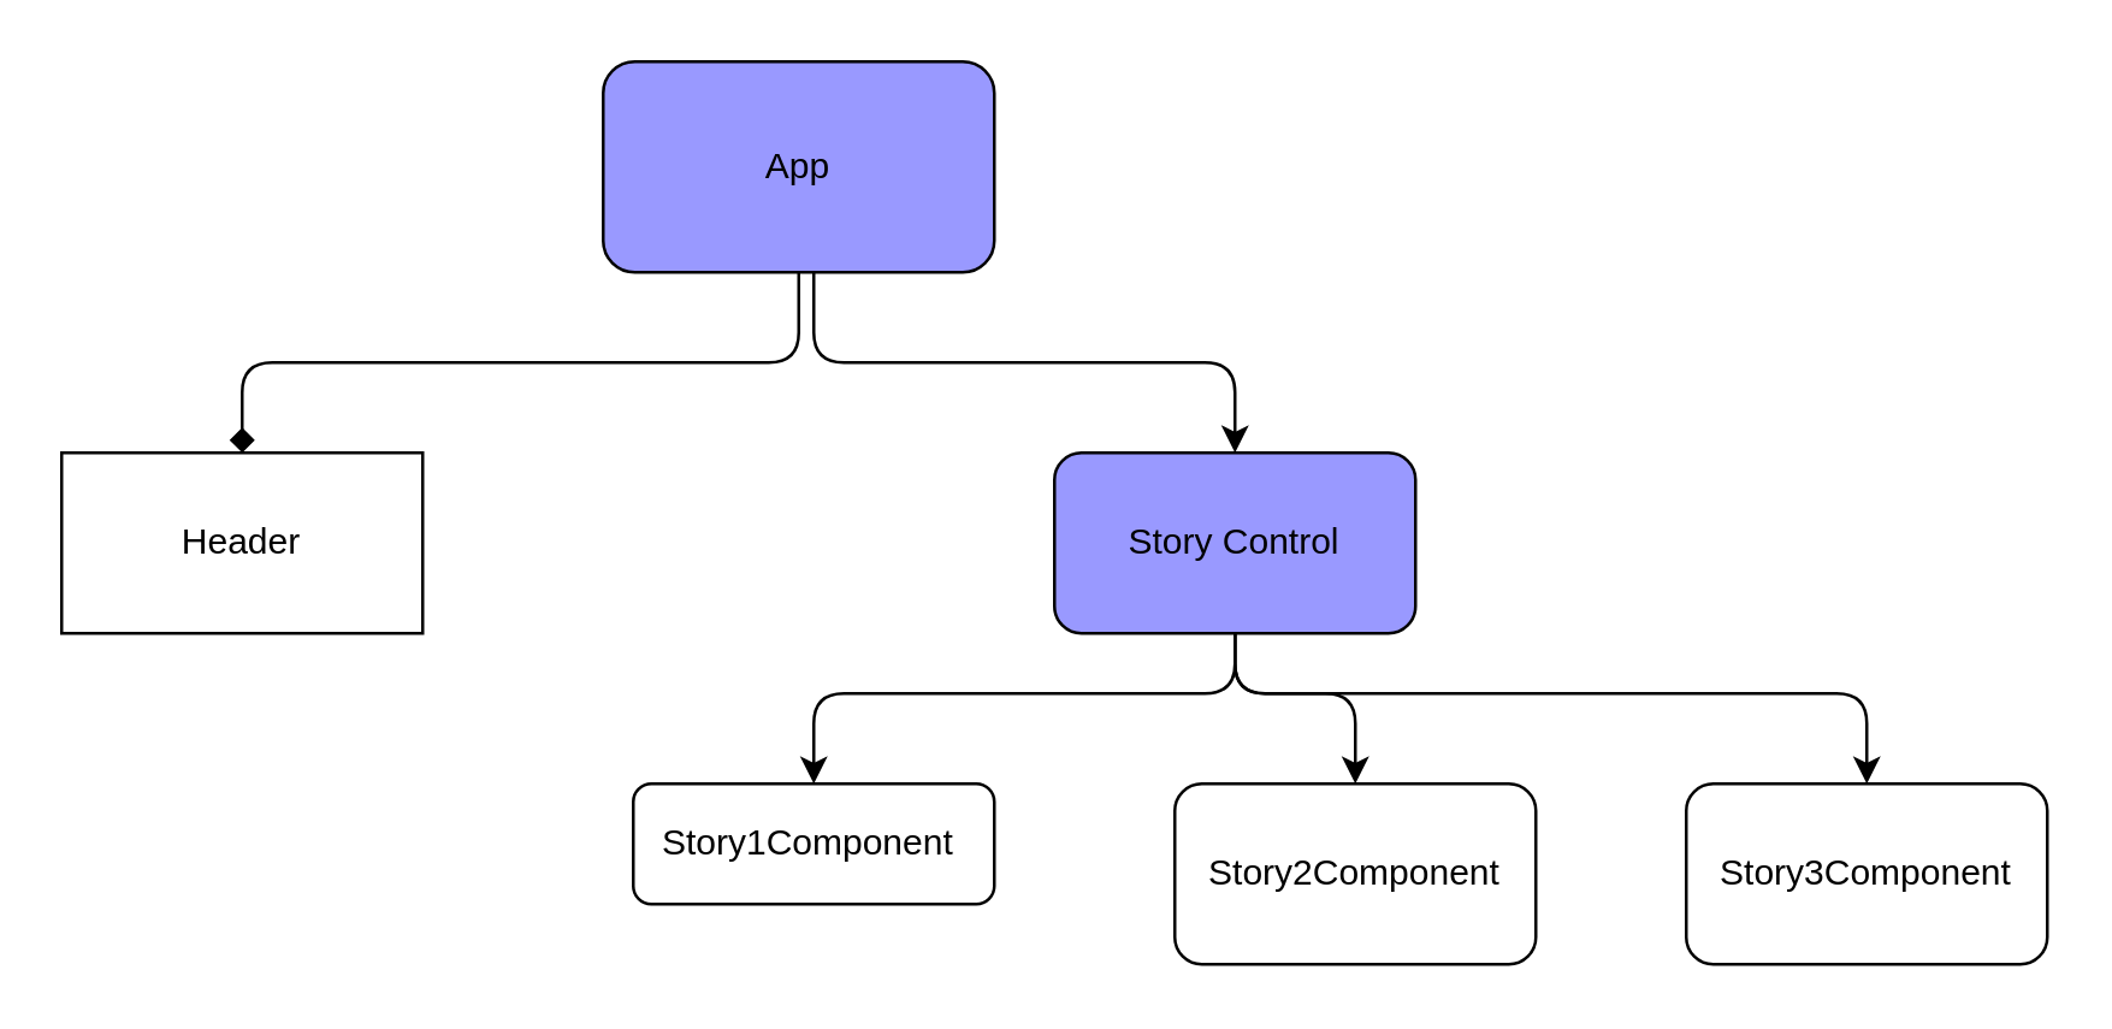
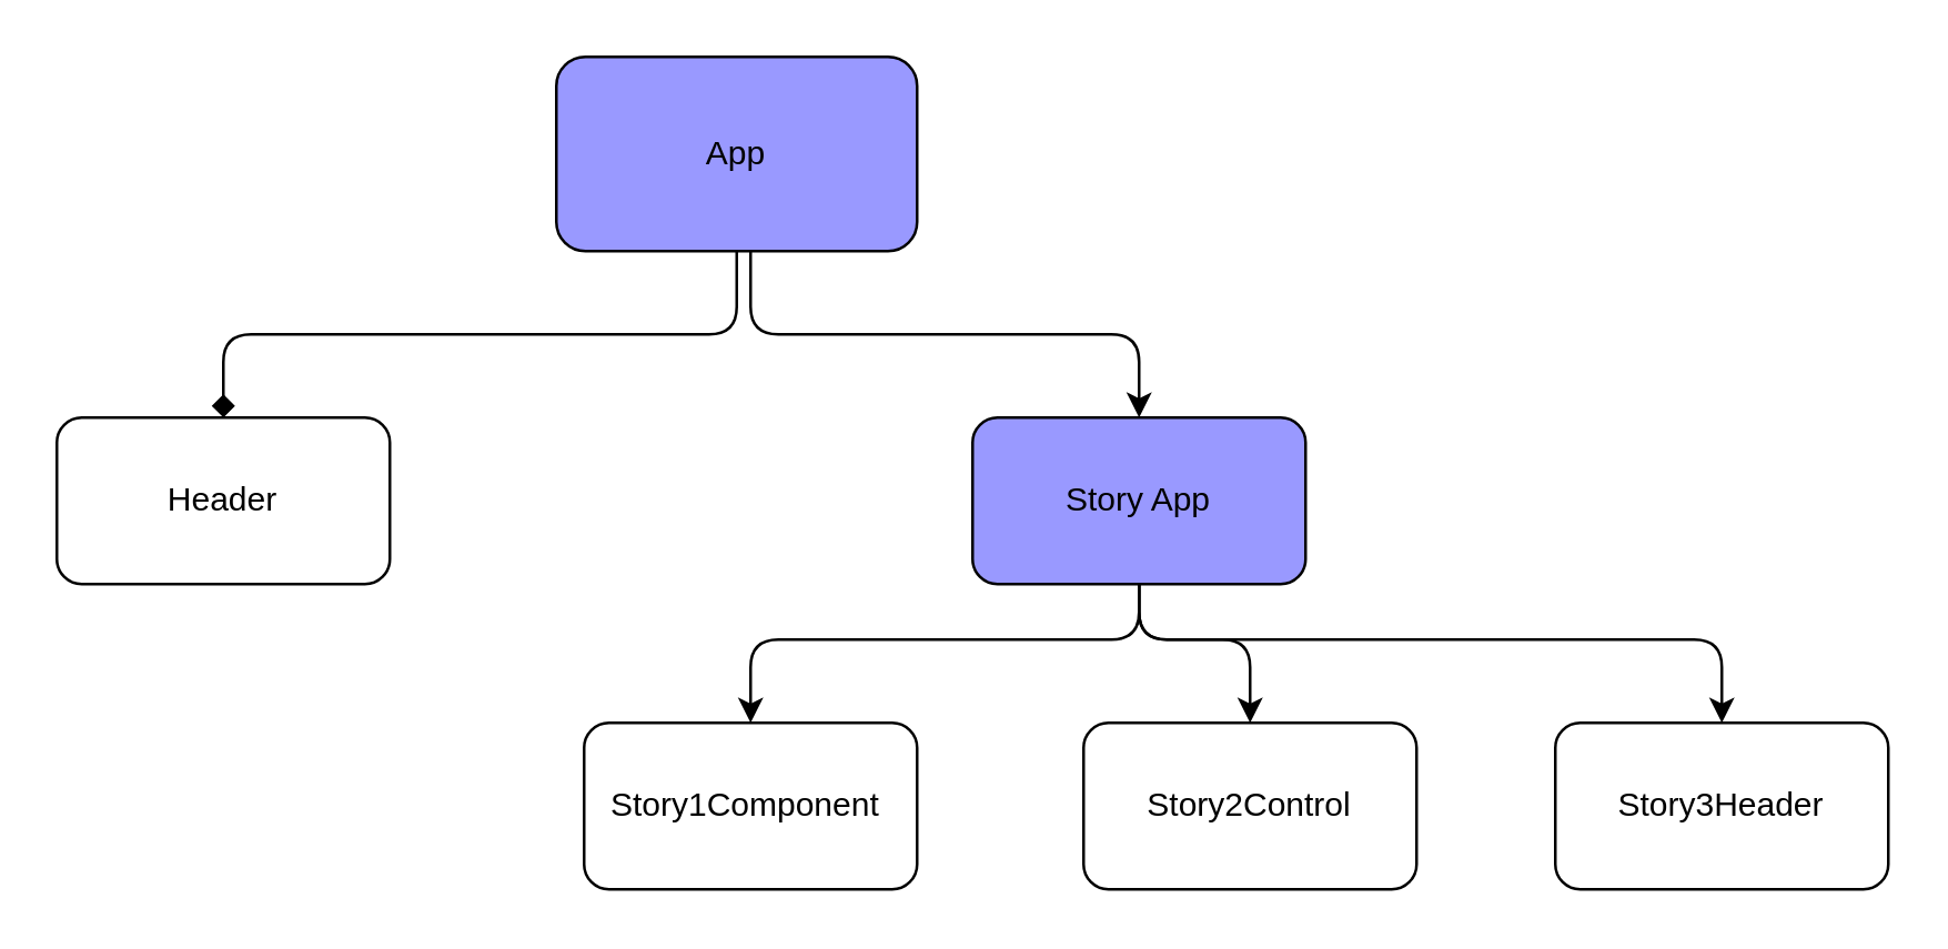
  <mxCell id="0" />
  <mxCell id="1" parent="0" />
  <mxCell id="2" value="App" style="rounded=1;whiteSpace=wrap;html=1;fillColor=#9999ff;" vertex="1" parent="1"><mxGeometry x="200" y="20" width="130" height="70" as="geometry" /></mxCell>
- <mxCell id="3" value="Header" style="whiteSpace=wrap;html=1;rounded=0;" vertex="1" parent="1"><mxGeometry x="20" y="150" width="120" height="60" as="geometry" /></mxCell>
+ <mxCell id="3" value="Header" style="rounded=1;whiteSpace=wrap;html=1;" vertex="1" parent="1"><mxGeometry x="20" y="150" width="120" height="60" as="geometry" /></mxCell>
  <mxCell id="4" value="" style="endArrow=diamond;html=1;exitX=0.5;exitY=1;exitDx=0;exitDy=0;entryX=0.5;entryY=0;entryDx=0;entryDy=0;" edge="1" parent="1" source="2" target="3"><mxGeometry width="50" height="50" relative="1" as="geometry"><mxPoint x="270" y="380" as="sourcePoint" /><mxPoint x="70" y="120" as="targetPoint" /><Array as="points"><mxPoint x="265" y="120" /><mxPoint x="80" y="120" /></Array></mxGeometry></mxCell>
- <mxCell id="5" value="Story Control" style="rounded=1;whiteSpace=wrap;html=1;fillColor=#9999FF;" vertex="1" parent="1"><mxGeometry x="350" y="150" width="120" height="60" as="geometry" /></mxCell>
+ <mxCell id="5" value="Story App" style="rounded=1;whiteSpace=wrap;html=1;fillColor=#9999FF;" vertex="1" parent="1"><mxGeometry x="350" y="150" width="120" height="60" as="geometry" /></mxCell>
  <mxCell id="6" value="" style="endArrow=classic;html=1;entryX=0.5;entryY=0;entryDx=0;entryDy=0;" edge="1" parent="1" target="5"><mxGeometry width="50" height="50" relative="1" as="geometry"><mxPoint x="270" y="90" as="sourcePoint" /><mxPoint x="320" y="330" as="targetPoint" /><Array as="points"><mxPoint x="270" y="120" /><mxPoint x="410" y="120" /></Array></mxGeometry></mxCell>
- <mxCell id="7" value="Story1Component&amp;nbsp;" style="rounded=1;whiteSpace=wrap;html=1;" vertex="1" parent="1"><mxGeometry x="210" y="260" width="120" height="40" as="geometry" /></mxCell>
- <mxCell id="8" value="Story2Component" style="rounded=1;whiteSpace=wrap;html=1;" vertex="1" parent="1"><mxGeometry x="390" y="260" width="120" height="60" as="geometry" /></mxCell>
- <mxCell id="9" value="Story3Component" style="rounded=1;whiteSpace=wrap;html=1;" vertex="1" parent="1"><mxGeometry x="560" y="260" width="120" height="60" as="geometry" /></mxCell>
+ <mxCell id="7" value="Story1Component&amp;nbsp;" style="rounded=1;whiteSpace=wrap;html=1;" vertex="1" parent="1"><mxGeometry x="210" y="260" width="120" height="60" as="geometry" /></mxCell>
+ <mxCell id="8" value="Story2Control" style="rounded=1;whiteSpace=wrap;html=1;" vertex="1" parent="1"><mxGeometry x="390" y="260" width="120" height="60" as="geometry" /></mxCell>
+ <mxCell id="9" value="Story3Header" style="rounded=1;whiteSpace=wrap;html=1;" vertex="1" parent="1"><mxGeometry x="560" y="260" width="120" height="60" as="geometry" /></mxCell>
  <mxCell id="10" value="" style="endArrow=classic;html=1;exitX=0.5;exitY=1;exitDx=0;exitDy=0;entryX=0.5;entryY=0;entryDx=0;entryDy=0;" edge="1" parent="1" source="5" target="7"><mxGeometry width="50" height="50" relative="1" as="geometry"><mxPoint x="270" y="380" as="sourcePoint" /><mxPoint x="250" y="210" as="targetPoint" /><Array as="points"><mxPoint x="410" y="230" /><mxPoint x="270" y="230" /></Array></mxGeometry></mxCell>
  <mxCell id="11" value="" style="endArrow=classic;html=1;entryX=0.5;entryY=0;entryDx=0;entryDy=0;" edge="1" parent="1" target="8"><mxGeometry width="50" height="50" relative="1" as="geometry"><mxPoint x="410" y="210" as="sourcePoint" /><mxPoint x="320" y="330" as="targetPoint" /><Array as="points"><mxPoint x="410" y="230" /><mxPoint x="450" y="230" /></Array></mxGeometry></mxCell>
  <mxCell id="12" value="" style="endArrow=classic;html=1;exitX=0.5;exitY=1;exitDx=0;exitDy=0;entryX=0.5;entryY=0;entryDx=0;entryDy=0;" edge="1" parent="1" source="5" target="9"><mxGeometry width="50" height="50" relative="1" as="geometry"><mxPoint x="270" y="380" as="sourcePoint" /><mxPoint x="320" y="330" as="targetPoint" /><Array as="points"><mxPoint x="410" y="230" /><mxPoint x="620" y="230" /></Array></mxGeometry></mxCell>
